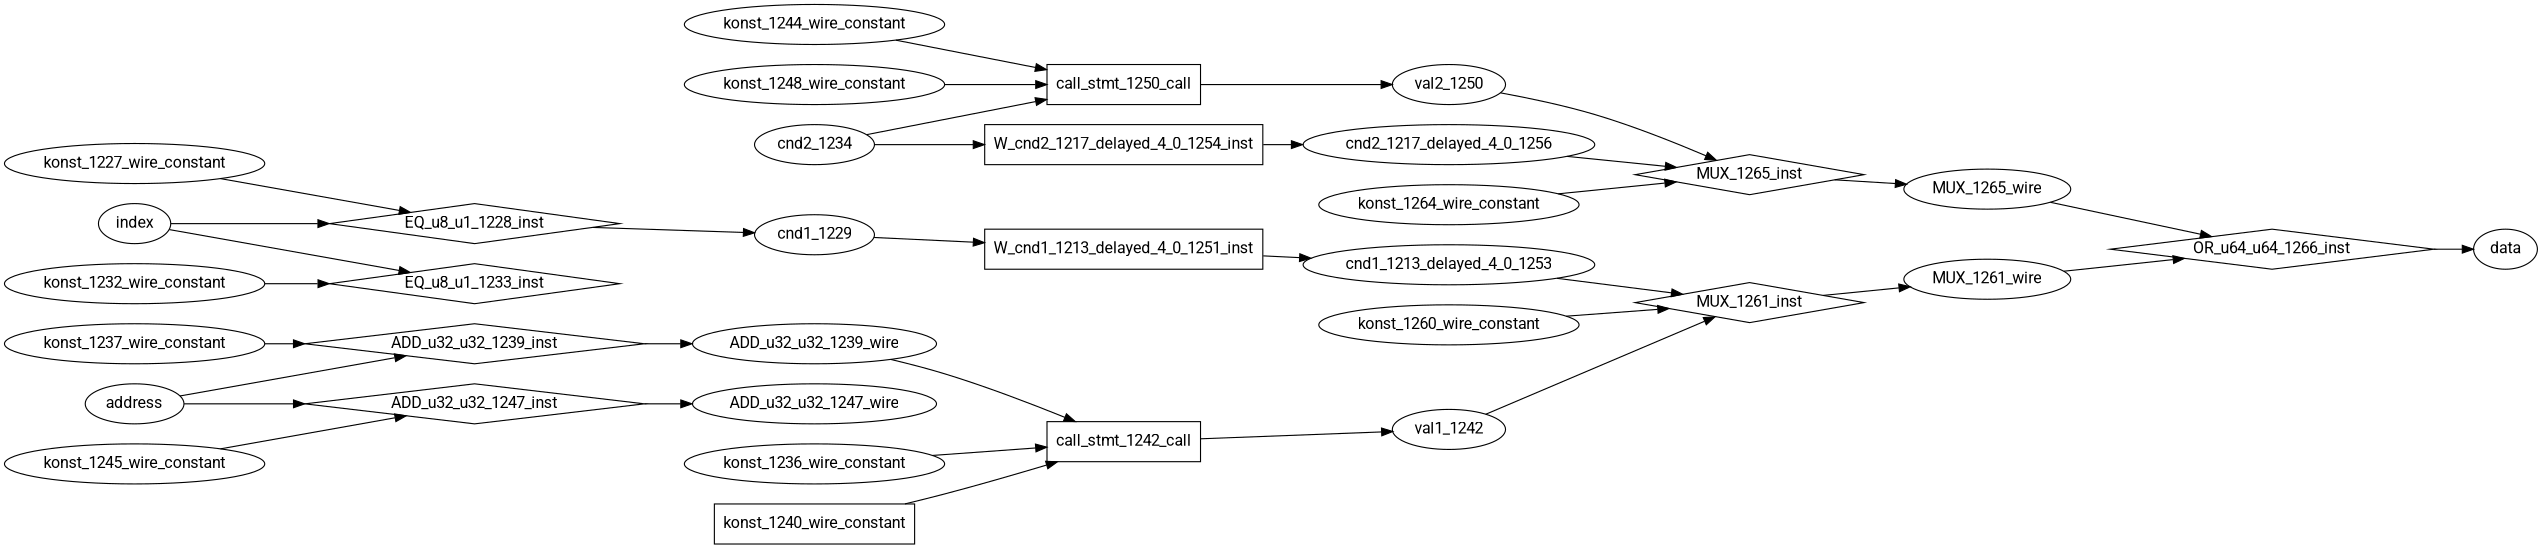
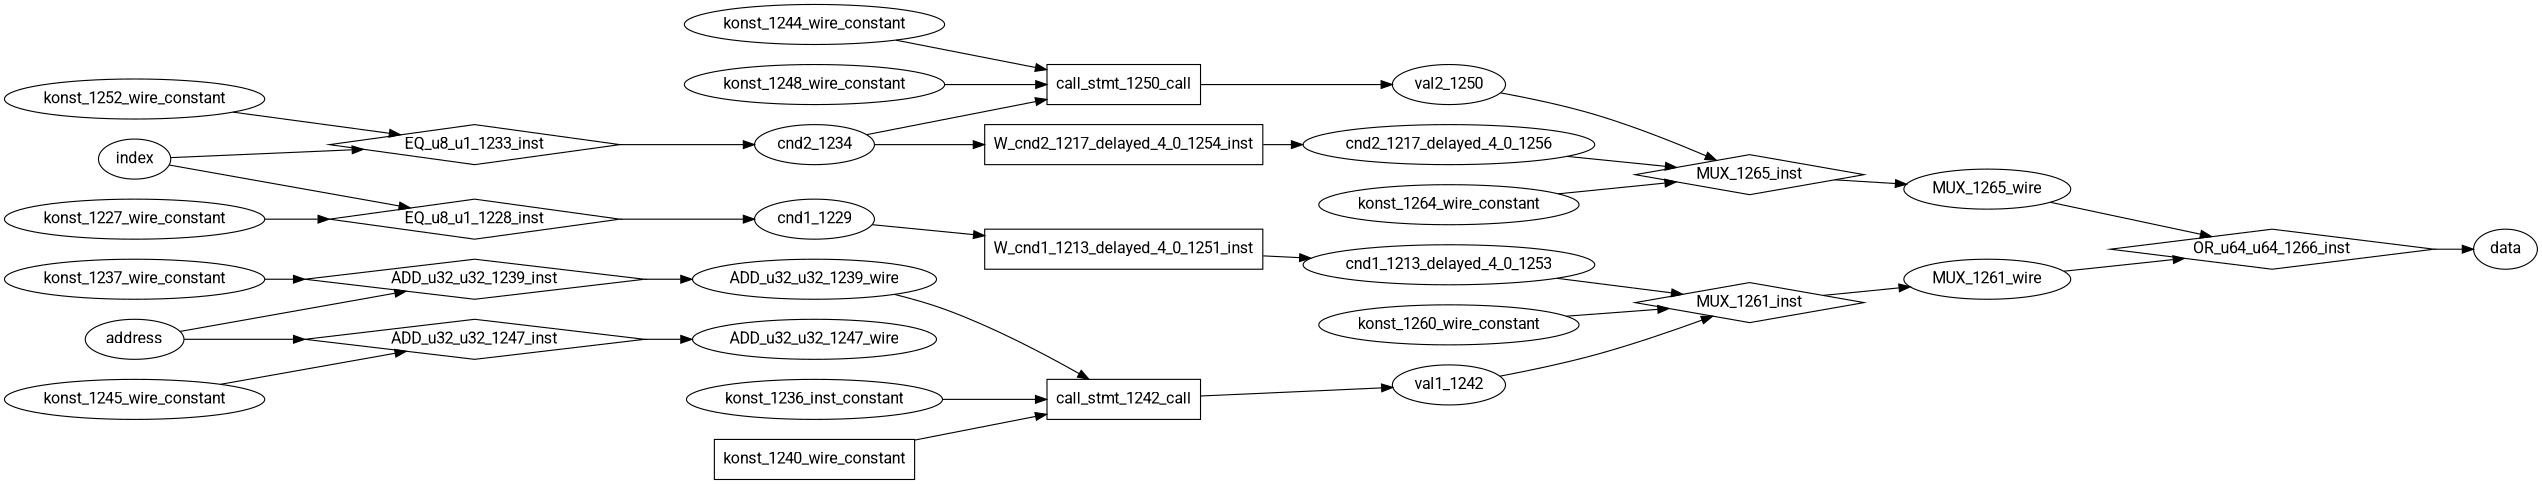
  digraph {
    fontname=Roboto
    rankdir=LR
    node [fontname=Roboto shape=ellipse]
    edge [fontname=Roboto]
    call_stmt_1242_call [shape=rectangle]
    ADD_u32_u32_1239_wire
    val1_1242
    call_stmt_1250_call [shape=rectangle]
    val2_1250
    OR_u64_u64_1266_inst [shape=diamond]
    MUX_1261_wire
    data [shape=""]
    MUX_1265_wire
    MUX_1261_inst [shape=diamond]
    cnd1_1213_delayed_4_0_1253
    W_cnd1_1213_delayed_4_0_1251_inst [shape=rectangle]
    cnd1_1229
    MUX_1265_inst [shape=diamond]
    cnd2_1217_delayed_4_0_1256
    cnd2_1234
    W_cnd2_1217_delayed_4_0_1254_inst [shape=rectangle]
    EQ_u8_u1_1228_inst [shape=diamond]
    konst_1227_wire_constant
    EQ_u8_u1_1233_inst [shape=diamond]
-   konst_1232_wire_constant
-   konst_1236_wire_constant
+   konst_1232_wire_constant [label=konst_1252_wire_constant]
+   konst_1236_wire_constant [label=konst_1236_inst_constant]
    ADD_u32_u32_1239_inst [shape=diamond]
    konst_1237_wire_constant
    konst_1240_wire_constant [shape=box]
    konst_1244_wire_constant
    ADD_u32_u32_1247_inst [shape=diamond]
    konst_1245_wire_constant
    ADD_u32_u32_1247_wire
    konst_1248_wire_constant
    konst_1260_wire_constant
    konst_1264_wire_constant
    address [shape=""]
    index [shape=""]
    call_stmt_1242_call -> val1_1242
    ADD_u32_u32_1239_wire -> call_stmt_1242_call
    val1_1242 -> MUX_1261_inst
    call_stmt_1250_call -> val2_1250
    val2_1250 -> MUX_1265_inst
    OR_u64_u64_1266_inst -> data
    MUX_1261_wire -> OR_u64_u64_1266_inst
    MUX_1265_wire -> OR_u64_u64_1266_inst
    MUX_1261_inst -> MUX_1261_wire
    cnd1_1213_delayed_4_0_1253 -> MUX_1261_inst
    W_cnd1_1213_delayed_4_0_1251_inst -> cnd1_1213_delayed_4_0_1253
    cnd1_1229 -> W_cnd1_1213_delayed_4_0_1251_inst
    MUX_1265_inst -> MUX_1265_wire
    cnd2_1217_delayed_4_0_1256 -> MUX_1265_inst
    cnd2_1234 -> call_stmt_1250_call
    cnd2_1234 -> W_cnd2_1217_delayed_4_0_1254_inst
    W_cnd2_1217_delayed_4_0_1254_inst -> cnd2_1217_delayed_4_0_1256
    EQ_u8_u1_1228_inst -> cnd1_1229
    konst_1227_wire_constant -> EQ_u8_u1_1228_inst
+   EQ_u8_u1_1233_inst -> cnd2_1234
    konst_1232_wire_constant -> EQ_u8_u1_1233_inst
    konst_1236_wire_constant -> call_stmt_1242_call
    ADD_u32_u32_1239_inst -> ADD_u32_u32_1239_wire
    konst_1237_wire_constant -> ADD_u32_u32_1239_inst
    konst_1240_wire_constant -> call_stmt_1242_call
    konst_1244_wire_constant -> call_stmt_1250_call
    ADD_u32_u32_1247_inst -> ADD_u32_u32_1247_wire
    konst_1245_wire_constant -> ADD_u32_u32_1247_inst
    konst_1248_wire_constant -> call_stmt_1250_call
    konst_1260_wire_constant -> MUX_1261_inst
    konst_1264_wire_constant -> MUX_1265_inst
    address -> ADD_u32_u32_1239_inst
    address -> ADD_u32_u32_1247_inst
    index -> EQ_u8_u1_1228_inst
    index -> EQ_u8_u1_1233_inst
  }
